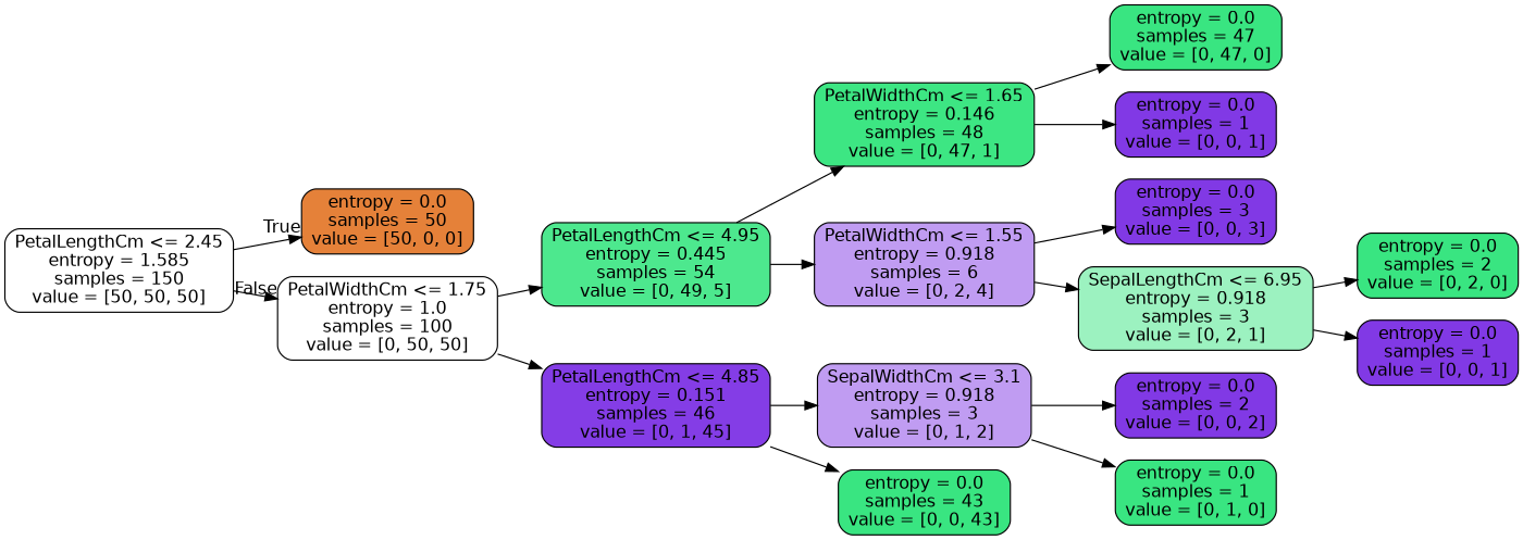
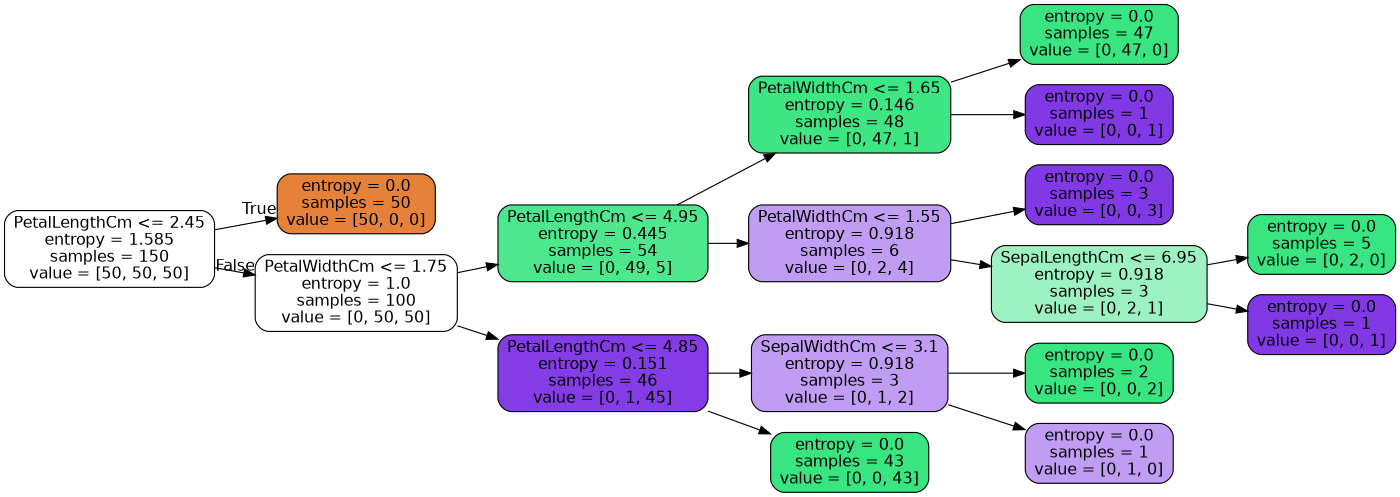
  digraph {
    rankdir=LR
    node [color=black fillcolor="#39e581ff" fontname=helvetica shape=box style="filled, rounded"]
    edge [fontname=helvetica]
    n1 [fillcolor="#e5813900" label="PetalLengthCm <= 2.45\nentropy = 1.585\nsamples = 150\nvalue = [50, 50, 50]"]
    n2 [fillcolor="#e58139ff" label="entropy = 0.0\nsamples = 50\nvalue = [50, 0, 0]"]
    n3 [fillcolor="#39e58100" label="PetalWidthCm <= 1.75\nentropy = 1.0\nsamples = 100\nvalue = [0, 50, 50]"]
    n4 [fillcolor="#39e581e5" label="PetalLengthCm <= 4.95\nentropy = 0.445\nsamples = 54\nvalue = [0, 49, 5]"]
    n5 [fillcolor="#8139e5f9" label="PetalLengthCm <= 4.85\nentropy = 0.151\nsamples = 46\nvalue = [0, 1, 45]"]
    n6 [fillcolor="#39e581fa" label="PetalWidthCm <= 1.65\nentropy = 0.146\nsamples = 48\nvalue = [0, 47, 1]"]
    n7 [fillcolor="#8139e57f" label="PetalWidthCm <= 1.55\nentropy = 0.918\nsamples = 6\nvalue = [0, 2, 4]"]
    n8 [fillcolor="#8139e57f" label="SepalWidthCm <= 3.1\nentropy = 0.918\nsamples = 3\nvalue = [0, 1, 2]"]
    n9 [label="entropy = 0.0\nsamples = 43\nvalue = [0, 0, 43]"]
    n10 [label="entropy = 0.0\nsamples = 47\nvalue = [0, 47, 0]"]
    n11 [fillcolor="#8139e5ff" label="entropy = 0.0\nsamples = 1\nvalue = [0, 0, 1]"]
    n12 [fillcolor="#8139e5ff" label="entropy = 0.0\nsamples = 3\nvalue = [0, 0, 3]"]
    n13 [fillcolor="#39e5817f" label="SepalLengthCm <= 6.95\nentropy = 0.918\nsamples = 3\nvalue = [0, 2, 1]"]
-   n14 [label="entropy = 0.0\nsamples = 2\nvalue = [0, 2, 0]"]
+   n14 [label="entropy = 0.0\nsamples = 5\nvalue = [0, 2, 0]"]
    n15 [fillcolor="#8139e5ff" label="entropy = 0.0\nsamples = 1\nvalue = [0, 0, 1]"]
-   n16 [fillcolor="#8139e5ff" label="entropy = 0.0\nsamples = 2\nvalue = [0, 0, 2]"]
-   n17 [label="entropy = 0.0\nsamples = 1\nvalue = [0, 1, 0]"]
+   n16 [label="entropy = 0.0\nsamples = 2\nvalue = [0, 0, 2]"]
+   n17 [fillcolor="#8139e57f" label="entropy = 0.0\nsamples = 1\nvalue = [0, 1, 0]"]
    n1 -> n2 [headlabel=True labelangle=45 labeldistance=2.5]
    n1 -> n3 [headlabel=False labelangle=-45 labeldistance=2.5]
    n3 -> n4
    n3 -> n5
    n4 -> n6
    n4 -> n7
    n5 -> n8
    n5 -> n9
    n6 -> n10
    n6 -> n11
    n7 -> n12
    n7 -> n13
    n8 -> n16
    n8 -> n17
    n13 -> n14
    n13 -> n15
  }
